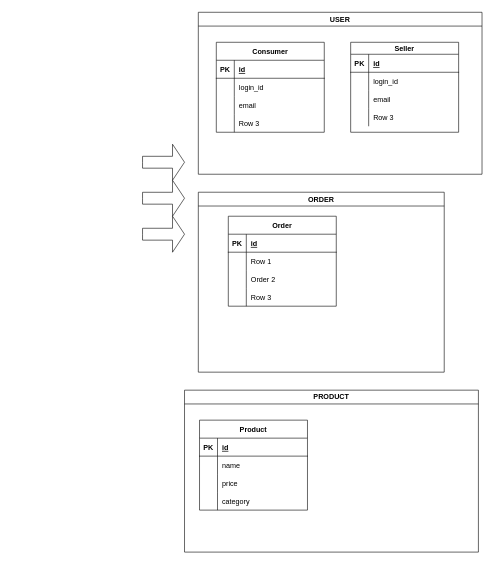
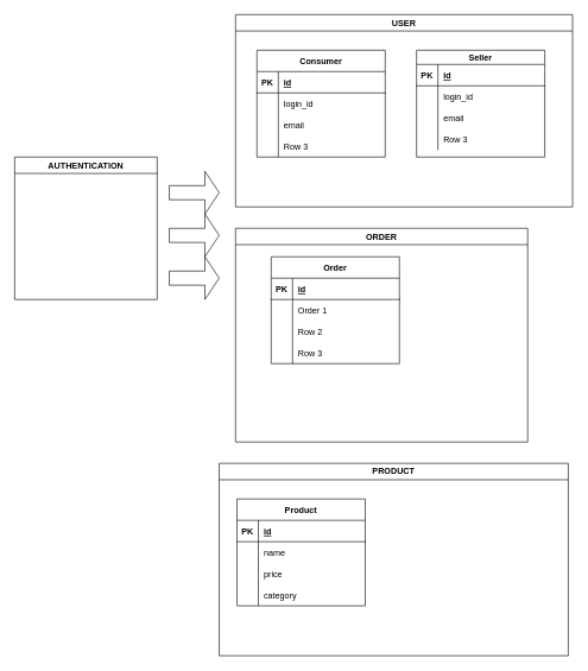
  <mxCell id="0" />
  <mxCell id="1" parent="0" />
  <mxCell id="2" value="USER" style="swimlane;whiteSpace=wrap;html=1;" vertex="1" parent="1"><mxGeometry x="330" y="20" width="473" height="270" as="geometry" /></mxCell>
  <mxCell id="3" value="Consumer" style="shape=table;startSize=30;container=1;collapsible=1;childLayout=tableLayout;fixedRows=1;rowLines=0;fontStyle=1;align=center;resizeLast=1;" vertex="1" parent="2"><mxGeometry x="30" y="50" width="180" height="150" as="geometry" /></mxCell>
  <mxCell id="4" value="" style="shape=tableRow;horizontal=0;startSize=0;swimlaneHead=0;swimlaneBody=0;fillColor=none;collapsible=0;dropTarget=0;points=[[0,0.5],[1,0.5]];portConstraint=eastwest;top=0;left=0;right=0;bottom=1;" vertex="1" parent="3"><mxGeometry y="30" width="180" height="30" as="geometry" /></mxCell>
  <mxCell id="5" value="PK" style="shape=partialRectangle;connectable=0;fillColor=none;top=0;left=0;bottom=0;right=0;fontStyle=1;overflow=hidden;" vertex="1" parent="4"><mxGeometry width="30" height="30" as="geometry"><mxRectangle width="30" height="30" as="alternateBounds" /></mxGeometry></mxCell>
  <mxCell id="6" value="id" style="shape=partialRectangle;connectable=0;fillColor=none;top=0;left=0;bottom=0;right=0;align=left;spacingLeft=6;fontStyle=5;overflow=hidden;" vertex="1" parent="4"><mxGeometry x="30" width="150" height="30" as="geometry"><mxRectangle width="150" height="30" as="alternateBounds" /></mxGeometry></mxCell>
  <mxCell id="7" value="" style="shape=tableRow;horizontal=0;startSize=0;swimlaneHead=0;swimlaneBody=0;fillColor=none;collapsible=0;dropTarget=0;points=[[0,0.5],[1,0.5]];portConstraint=eastwest;top=0;left=0;right=0;bottom=0;" vertex="1" parent="3"><mxGeometry y="60" width="180" height="30" as="geometry" /></mxCell>
  <mxCell id="8" value="" style="shape=partialRectangle;connectable=0;fillColor=none;top=0;left=0;bottom=0;right=0;editable=1;overflow=hidden;" vertex="1" parent="7"><mxGeometry width="30" height="30" as="geometry"><mxRectangle width="30" height="30" as="alternateBounds" /></mxGeometry></mxCell>
  <mxCell id="9" value="login_id" style="shape=partialRectangle;connectable=0;fillColor=none;top=0;left=0;bottom=0;right=0;align=left;spacingLeft=6;overflow=hidden;" vertex="1" parent="7"><mxGeometry x="30" width="150" height="30" as="geometry"><mxRectangle width="150" height="30" as="alternateBounds" /></mxGeometry></mxCell>
  <mxCell id="10" value="" style="shape=tableRow;horizontal=0;startSize=0;swimlaneHead=0;swimlaneBody=0;fillColor=none;collapsible=0;dropTarget=0;points=[[0,0.5],[1,0.5]];portConstraint=eastwest;top=0;left=0;right=0;bottom=0;" vertex="1" parent="3"><mxGeometry y="90" width="180" height="30" as="geometry" /></mxCell>
  <mxCell id="11" value="" style="shape=partialRectangle;connectable=0;fillColor=none;top=0;left=0;bottom=0;right=0;editable=1;overflow=hidden;" vertex="1" parent="10"><mxGeometry width="30" height="30" as="geometry"><mxRectangle width="30" height="30" as="alternateBounds" /></mxGeometry></mxCell>
  <mxCell id="12" value="email" style="shape=partialRectangle;connectable=0;fillColor=none;top=0;left=0;bottom=0;right=0;align=left;spacingLeft=6;overflow=hidden;" vertex="1" parent="10"><mxGeometry x="30" width="150" height="30" as="geometry"><mxRectangle width="150" height="30" as="alternateBounds" /></mxGeometry></mxCell>
  <mxCell id="13" value="" style="shape=tableRow;horizontal=0;startSize=0;swimlaneHead=0;swimlaneBody=0;fillColor=none;collapsible=0;dropTarget=0;points=[[0,0.5],[1,0.5]];portConstraint=eastwest;top=0;left=0;right=0;bottom=0;" vertex="1" parent="3"><mxGeometry y="120" width="180" height="30" as="geometry" /></mxCell>
  <mxCell id="14" value="" style="shape=partialRectangle;connectable=0;fillColor=none;top=0;left=0;bottom=0;right=0;editable=1;overflow=hidden;" vertex="1" parent="13"><mxGeometry width="30" height="30" as="geometry"><mxRectangle width="30" height="30" as="alternateBounds" /></mxGeometry></mxCell>
  <mxCell id="15" value="Row 3" style="shape=partialRectangle;connectable=0;fillColor=none;top=0;left=0;bottom=0;right=0;align=left;spacingLeft=6;overflow=hidden;" vertex="1" parent="13"><mxGeometry x="30" width="150" height="30" as="geometry"><mxRectangle width="150" height="30" as="alternateBounds" /></mxGeometry></mxCell>
  <mxCell id="16" value="Seller" style="shape=table;startSize=20;container=1;collapsible=1;childLayout=tableLayout;fixedRows=1;rowLines=0;fontStyle=1;align=center;resizeLast=1;" vertex="1" parent="2"><mxGeometry x="254" y="50" width="180" height="150" as="geometry" /></mxCell>
  <mxCell id="17" value="" style="shape=tableRow;horizontal=0;startSize=0;swimlaneHead=0;swimlaneBody=0;fillColor=none;collapsible=0;dropTarget=0;points=[[0,0.5],[1,0.5]];portConstraint=eastwest;top=0;left=0;right=0;bottom=1;" vertex="1" parent="16"><mxGeometry y="20" width="180" height="30" as="geometry" /></mxCell>
  <mxCell id="18" value="PK" style="shape=partialRectangle;connectable=0;fillColor=none;top=0;left=0;bottom=0;right=0;fontStyle=1;overflow=hidden;" vertex="1" parent="17"><mxGeometry width="30" height="30" as="geometry"><mxRectangle width="30" height="30" as="alternateBounds" /></mxGeometry></mxCell>
  <mxCell id="19" value="id" style="shape=partialRectangle;connectable=0;fillColor=none;top=0;left=0;bottom=0;right=0;align=left;spacingLeft=6;fontStyle=5;overflow=hidden;" vertex="1" parent="17"><mxGeometry x="30" width="150" height="30" as="geometry"><mxRectangle width="150" height="30" as="alternateBounds" /></mxGeometry></mxCell>
  <mxCell id="20" value="" style="shape=tableRow;horizontal=0;startSize=0;swimlaneHead=0;swimlaneBody=0;fillColor=none;collapsible=0;dropTarget=0;points=[[0,0.5],[1,0.5]];portConstraint=eastwest;top=0;left=0;right=0;bottom=0;" vertex="1" parent="16"><mxGeometry y="50" width="180" height="30" as="geometry" /></mxCell>
  <mxCell id="21" value="" style="shape=partialRectangle;connectable=0;fillColor=none;top=0;left=0;bottom=0;right=0;editable=1;overflow=hidden;" vertex="1" parent="20"><mxGeometry width="30" height="30" as="geometry"><mxRectangle width="30" height="30" as="alternateBounds" /></mxGeometry></mxCell>
  <mxCell id="22" value="login_id" style="shape=partialRectangle;connectable=0;fillColor=none;top=0;left=0;bottom=0;right=0;align=left;spacingLeft=6;overflow=hidden;" vertex="1" parent="20"><mxGeometry x="30" width="150" height="30" as="geometry"><mxRectangle width="150" height="30" as="alternateBounds" /></mxGeometry></mxCell>
  <mxCell id="23" value="" style="shape=tableRow;horizontal=0;startSize=0;swimlaneHead=0;swimlaneBody=0;fillColor=none;collapsible=0;dropTarget=0;points=[[0,0.5],[1,0.5]];portConstraint=eastwest;top=0;left=0;right=0;bottom=0;" vertex="1" parent="16"><mxGeometry y="80" width="180" height="30" as="geometry" /></mxCell>
  <mxCell id="24" value="" style="shape=partialRectangle;connectable=0;fillColor=none;top=0;left=0;bottom=0;right=0;editable=1;overflow=hidden;" vertex="1" parent="23"><mxGeometry width="30" height="30" as="geometry"><mxRectangle width="30" height="30" as="alternateBounds" /></mxGeometry></mxCell>
  <mxCell id="25" value="email" style="shape=partialRectangle;connectable=0;fillColor=none;top=0;left=0;bottom=0;right=0;align=left;spacingLeft=6;overflow=hidden;" vertex="1" parent="23"><mxGeometry x="30" width="150" height="30" as="geometry"><mxRectangle width="150" height="30" as="alternateBounds" /></mxGeometry></mxCell>
  <mxCell id="26" value="" style="shape=tableRow;horizontal=0;startSize=0;swimlaneHead=0;swimlaneBody=0;fillColor=none;collapsible=0;dropTarget=0;points=[[0,0.5],[1,0.5]];portConstraint=eastwest;top=0;left=0;right=0;bottom=0;" vertex="1" parent="16"><mxGeometry y="110" width="180" height="30" as="geometry" /></mxCell>
  <mxCell id="27" value="" style="shape=partialRectangle;connectable=0;fillColor=none;top=0;left=0;bottom=0;right=0;editable=1;overflow=hidden;" vertex="1" parent="26"><mxGeometry width="30" height="30" as="geometry"><mxRectangle width="30" height="30" as="alternateBounds" /></mxGeometry></mxCell>
  <mxCell id="28" value="Row 3" style="shape=partialRectangle;connectable=0;fillColor=none;top=0;left=0;bottom=0;right=0;align=left;spacingLeft=6;overflow=hidden;" vertex="1" parent="26"><mxGeometry x="30" width="150" height="30" as="geometry"><mxRectangle width="150" height="30" as="alternateBounds" /></mxGeometry></mxCell>
  <mxCell id="29" value="PRODUCT" style="swimlane;whiteSpace=wrap;html=1;" vertex="1" parent="1"><mxGeometry x="307" y="650" width="490" height="270" as="geometry" /></mxCell>
  <mxCell id="30" value="Product" style="shape=table;startSize=30;container=1;collapsible=1;childLayout=tableLayout;fixedRows=1;rowLines=0;fontStyle=1;align=center;resizeLast=1;" vertex="1" parent="29"><mxGeometry x="25" y="50" width="180" height="150" as="geometry" /></mxCell>
  <mxCell id="31" value="" style="shape=tableRow;horizontal=0;startSize=0;swimlaneHead=0;swimlaneBody=0;fillColor=none;collapsible=0;dropTarget=0;points=[[0,0.5],[1,0.5]];portConstraint=eastwest;top=0;left=0;right=0;bottom=1;" vertex="1" parent="30"><mxGeometry y="30" width="180" height="30" as="geometry" /></mxCell>
  <mxCell id="32" value="PK" style="shape=partialRectangle;connectable=0;fillColor=none;top=0;left=0;bottom=0;right=0;fontStyle=1;overflow=hidden;" vertex="1" parent="31"><mxGeometry width="30" height="30" as="geometry"><mxRectangle width="30" height="30" as="alternateBounds" /></mxGeometry></mxCell>
  <mxCell id="33" value="id" style="shape=partialRectangle;connectable=0;fillColor=none;top=0;left=0;bottom=0;right=0;align=left;spacingLeft=6;fontStyle=5;overflow=hidden;" vertex="1" parent="31"><mxGeometry x="30" width="150" height="30" as="geometry"><mxRectangle width="150" height="30" as="alternateBounds" /></mxGeometry></mxCell>
  <mxCell id="34" value="" style="shape=tableRow;horizontal=0;startSize=0;swimlaneHead=0;swimlaneBody=0;fillColor=none;collapsible=0;dropTarget=0;points=[[0,0.5],[1,0.5]];portConstraint=eastwest;top=0;left=0;right=0;bottom=0;" vertex="1" parent="30"><mxGeometry y="60" width="180" height="30" as="geometry" /></mxCell>
  <mxCell id="35" value="" style="shape=partialRectangle;connectable=0;fillColor=none;top=0;left=0;bottom=0;right=0;editable=1;overflow=hidden;" vertex="1" parent="34"><mxGeometry width="30" height="30" as="geometry"><mxRectangle width="30" height="30" as="alternateBounds" /></mxGeometry></mxCell>
  <mxCell id="36" value="name" style="shape=partialRectangle;connectable=0;fillColor=none;top=0;left=0;bottom=0;right=0;align=left;spacingLeft=6;overflow=hidden;" vertex="1" parent="34"><mxGeometry x="30" width="150" height="30" as="geometry"><mxRectangle width="150" height="30" as="alternateBounds" /></mxGeometry></mxCell>
  <mxCell id="37" value="" style="shape=tableRow;horizontal=0;startSize=0;swimlaneHead=0;swimlaneBody=0;fillColor=none;collapsible=0;dropTarget=0;points=[[0,0.5],[1,0.5]];portConstraint=eastwest;top=0;left=0;right=0;bottom=0;" vertex="1" parent="30"><mxGeometry y="90" width="180" height="30" as="geometry" /></mxCell>
  <mxCell id="38" value="" style="shape=partialRectangle;connectable=0;fillColor=none;top=0;left=0;bottom=0;right=0;editable=1;overflow=hidden;" vertex="1" parent="37"><mxGeometry width="30" height="30" as="geometry"><mxRectangle width="30" height="30" as="alternateBounds" /></mxGeometry></mxCell>
  <mxCell id="39" value="price" style="shape=partialRectangle;connectable=0;fillColor=none;top=0;left=0;bottom=0;right=0;align=left;spacingLeft=6;overflow=hidden;" vertex="1" parent="37"><mxGeometry x="30" width="150" height="30" as="geometry"><mxRectangle width="150" height="30" as="alternateBounds" /></mxGeometry></mxCell>
  <mxCell id="40" value="" style="shape=tableRow;horizontal=0;startSize=0;swimlaneHead=0;swimlaneBody=0;fillColor=none;collapsible=0;dropTarget=0;points=[[0,0.5],[1,0.5]];portConstraint=eastwest;top=0;left=0;right=0;bottom=0;" vertex="1" parent="30"><mxGeometry y="120" width="180" height="30" as="geometry" /></mxCell>
  <mxCell id="41" value="" style="shape=partialRectangle;connectable=0;fillColor=none;top=0;left=0;bottom=0;right=0;editable=1;overflow=hidden;" vertex="1" parent="40"><mxGeometry width="30" height="30" as="geometry"><mxRectangle width="30" height="30" as="alternateBounds" /></mxGeometry></mxCell>
  <mxCell id="42" value="category" style="shape=partialRectangle;connectable=0;fillColor=none;top=0;left=0;bottom=0;right=0;align=left;spacingLeft=6;overflow=hidden;" vertex="1" parent="40"><mxGeometry x="30" width="150" height="30" as="geometry"><mxRectangle width="150" height="30" as="alternateBounds" /></mxGeometry></mxCell>
  <mxCell id="43" value="ORDER" style="swimlane;whiteSpace=wrap;html=1;" vertex="1" parent="1"><mxGeometry x="330" y="320" width="410" height="300" as="geometry" /></mxCell>
  <mxCell id="44" value="Order" style="shape=table;startSize=30;container=1;collapsible=1;childLayout=tableLayout;fixedRows=1;rowLines=0;fontStyle=1;align=center;resizeLast=1;" vertex="1" parent="43"><mxGeometry x="50" y="40" width="180" height="150" as="geometry" /></mxCell>
  <mxCell id="45" value="" style="shape=tableRow;horizontal=0;startSize=0;swimlaneHead=0;swimlaneBody=0;fillColor=none;collapsible=0;dropTarget=0;points=[[0,0.5],[1,0.5]];portConstraint=eastwest;top=0;left=0;right=0;bottom=1;" vertex="1" parent="44"><mxGeometry y="30" width="180" height="30" as="geometry" /></mxCell>
  <mxCell id="46" value="PK" style="shape=partialRectangle;connectable=0;fillColor=none;top=0;left=0;bottom=0;right=0;fontStyle=1;overflow=hidden;" vertex="1" parent="45"><mxGeometry width="30" height="30" as="geometry"><mxRectangle width="30" height="30" as="alternateBounds" /></mxGeometry></mxCell>
  <mxCell id="47" value="id" style="shape=partialRectangle;connectable=0;fillColor=none;top=0;left=0;bottom=0;right=0;align=left;spacingLeft=6;fontStyle=5;overflow=hidden;" vertex="1" parent="45"><mxGeometry x="30" width="150" height="30" as="geometry"><mxRectangle width="150" height="30" as="alternateBounds" /></mxGeometry></mxCell>
  <mxCell id="48" value="" style="shape=tableRow;horizontal=0;startSize=0;swimlaneHead=0;swimlaneBody=0;fillColor=none;collapsible=0;dropTarget=0;points=[[0,0.5],[1,0.5]];portConstraint=eastwest;top=0;left=0;right=0;bottom=0;" vertex="1" parent="44"><mxGeometry y="60" width="180" height="30" as="geometry" /></mxCell>
  <mxCell id="49" value="" style="shape=partialRectangle;connectable=0;fillColor=none;top=0;left=0;bottom=0;right=0;editable=1;overflow=hidden;" vertex="1" parent="48"><mxGeometry width="30" height="30" as="geometry"><mxRectangle width="30" height="30" as="alternateBounds" /></mxGeometry></mxCell>
- <mxCell id="50" value="Row 1" style="shape=partialRectangle;connectable=0;fillColor=none;top=0;left=0;bottom=0;right=0;align=left;spacingLeft=6;overflow=hidden;" vertex="1" parent="48"><mxGeometry x="30" width="150" height="30" as="geometry"><mxRectangle width="150" height="30" as="alternateBounds" /></mxGeometry></mxCell>
+ <mxCell id="50" value="Order 1" style="shape=partialRectangle;connectable=0;fillColor=none;top=0;left=0;bottom=0;right=0;align=left;spacingLeft=6;overflow=hidden;" vertex="1" parent="48"><mxGeometry x="30" width="150" height="30" as="geometry"><mxRectangle width="150" height="30" as="alternateBounds" /></mxGeometry></mxCell>
  <mxCell id="51" value="" style="shape=tableRow;horizontal=0;startSize=0;swimlaneHead=0;swimlaneBody=0;fillColor=none;collapsible=0;dropTarget=0;points=[[0,0.5],[1,0.5]];portConstraint=eastwest;top=0;left=0;right=0;bottom=0;" vertex="1" parent="44"><mxGeometry y="90" width="180" height="30" as="geometry" /></mxCell>
  <mxCell id="52" value="" style="shape=partialRectangle;connectable=0;fillColor=none;top=0;left=0;bottom=0;right=0;editable=1;overflow=hidden;" vertex="1" parent="51"><mxGeometry width="30" height="30" as="geometry"><mxRectangle width="30" height="30" as="alternateBounds" /></mxGeometry></mxCell>
- <mxCell id="53" value="Order 2" style="shape=partialRectangle;connectable=0;fillColor=none;top=0;left=0;bottom=0;right=0;align=left;spacingLeft=6;overflow=hidden;" vertex="1" parent="51"><mxGeometry x="30" width="150" height="30" as="geometry"><mxRectangle width="150" height="30" as="alternateBounds" /></mxGeometry></mxCell>
+ <mxCell id="53" value="Row 2" style="shape=partialRectangle;connectable=0;fillColor=none;top=0;left=0;bottom=0;right=0;align=left;spacingLeft=6;overflow=hidden;" vertex="1" parent="51"><mxGeometry x="30" width="150" height="30" as="geometry"><mxRectangle width="150" height="30" as="alternateBounds" /></mxGeometry></mxCell>
  <mxCell id="54" value="" style="shape=tableRow;horizontal=0;startSize=0;swimlaneHead=0;swimlaneBody=0;fillColor=none;collapsible=0;dropTarget=0;points=[[0,0.5],[1,0.5]];portConstraint=eastwest;top=0;left=0;right=0;bottom=0;" vertex="1" parent="44"><mxGeometry y="120" width="180" height="30" as="geometry" /></mxCell>
  <mxCell id="55" value="" style="shape=partialRectangle;connectable=0;fillColor=none;top=0;left=0;bottom=0;right=0;editable=1;overflow=hidden;" vertex="1" parent="54"><mxGeometry width="30" height="30" as="geometry"><mxRectangle width="30" height="30" as="alternateBounds" /></mxGeometry></mxCell>
  <mxCell id="56" value="Row 3" style="shape=partialRectangle;connectable=0;fillColor=none;top=0;left=0;bottom=0;right=0;align=left;spacingLeft=6;overflow=hidden;" vertex="1" parent="54"><mxGeometry x="30" width="150" height="30" as="geometry"><mxRectangle width="150" height="30" as="alternateBounds" /></mxGeometry></mxCell>
+ <mxCell id="57" value="AUTHENTICATION" style="swimlane;whiteSpace=wrap;html=1;" vertex="1" parent="1"><mxGeometry x="20" y="220" width="200" height="200" as="geometry" /></mxCell>
  <mxCell id="58" value="" style="html=1;shadow=0;dashed=0;align=center;verticalAlign=middle;shape=mxgraph.arrows2.arrow;dy=0.67;dx=20;notch=0;" vertex="1" parent="1"><mxGeometry x="237" y="240" width="70" height="60" as="geometry" /></mxCell>
  <mxCell id="59" value="" style="html=1;shadow=0;dashed=0;align=center;verticalAlign=middle;shape=mxgraph.arrows2.arrow;dy=0.67;dx=20;notch=0;" vertex="1" parent="1"><mxGeometry x="237" y="300" width="70" height="60" as="geometry" /></mxCell>
  <mxCell id="60" value="" style="html=1;shadow=0;dashed=0;align=center;verticalAlign=middle;shape=mxgraph.arrows2.arrow;dy=0.67;dx=20;notch=0;" vertex="1" parent="1"><mxGeometry x="237" y="360" width="70" height="60" as="geometry" /></mxCell>
